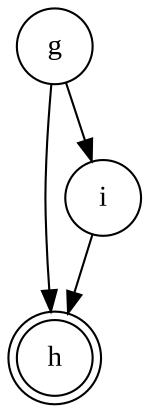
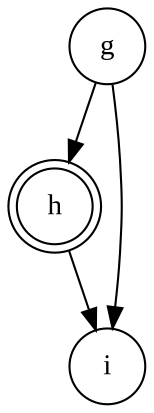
  digraph {
    fontname="Liberation Serif"
    node [color=black fontname="Liberation Serif" shape=circle]
    edge [fontname="Liberation Serif"]
    h [shape=doublecircle]
    i
    g
-   i -> h
+   h -> i
    g -> h
    g -> i
  }
